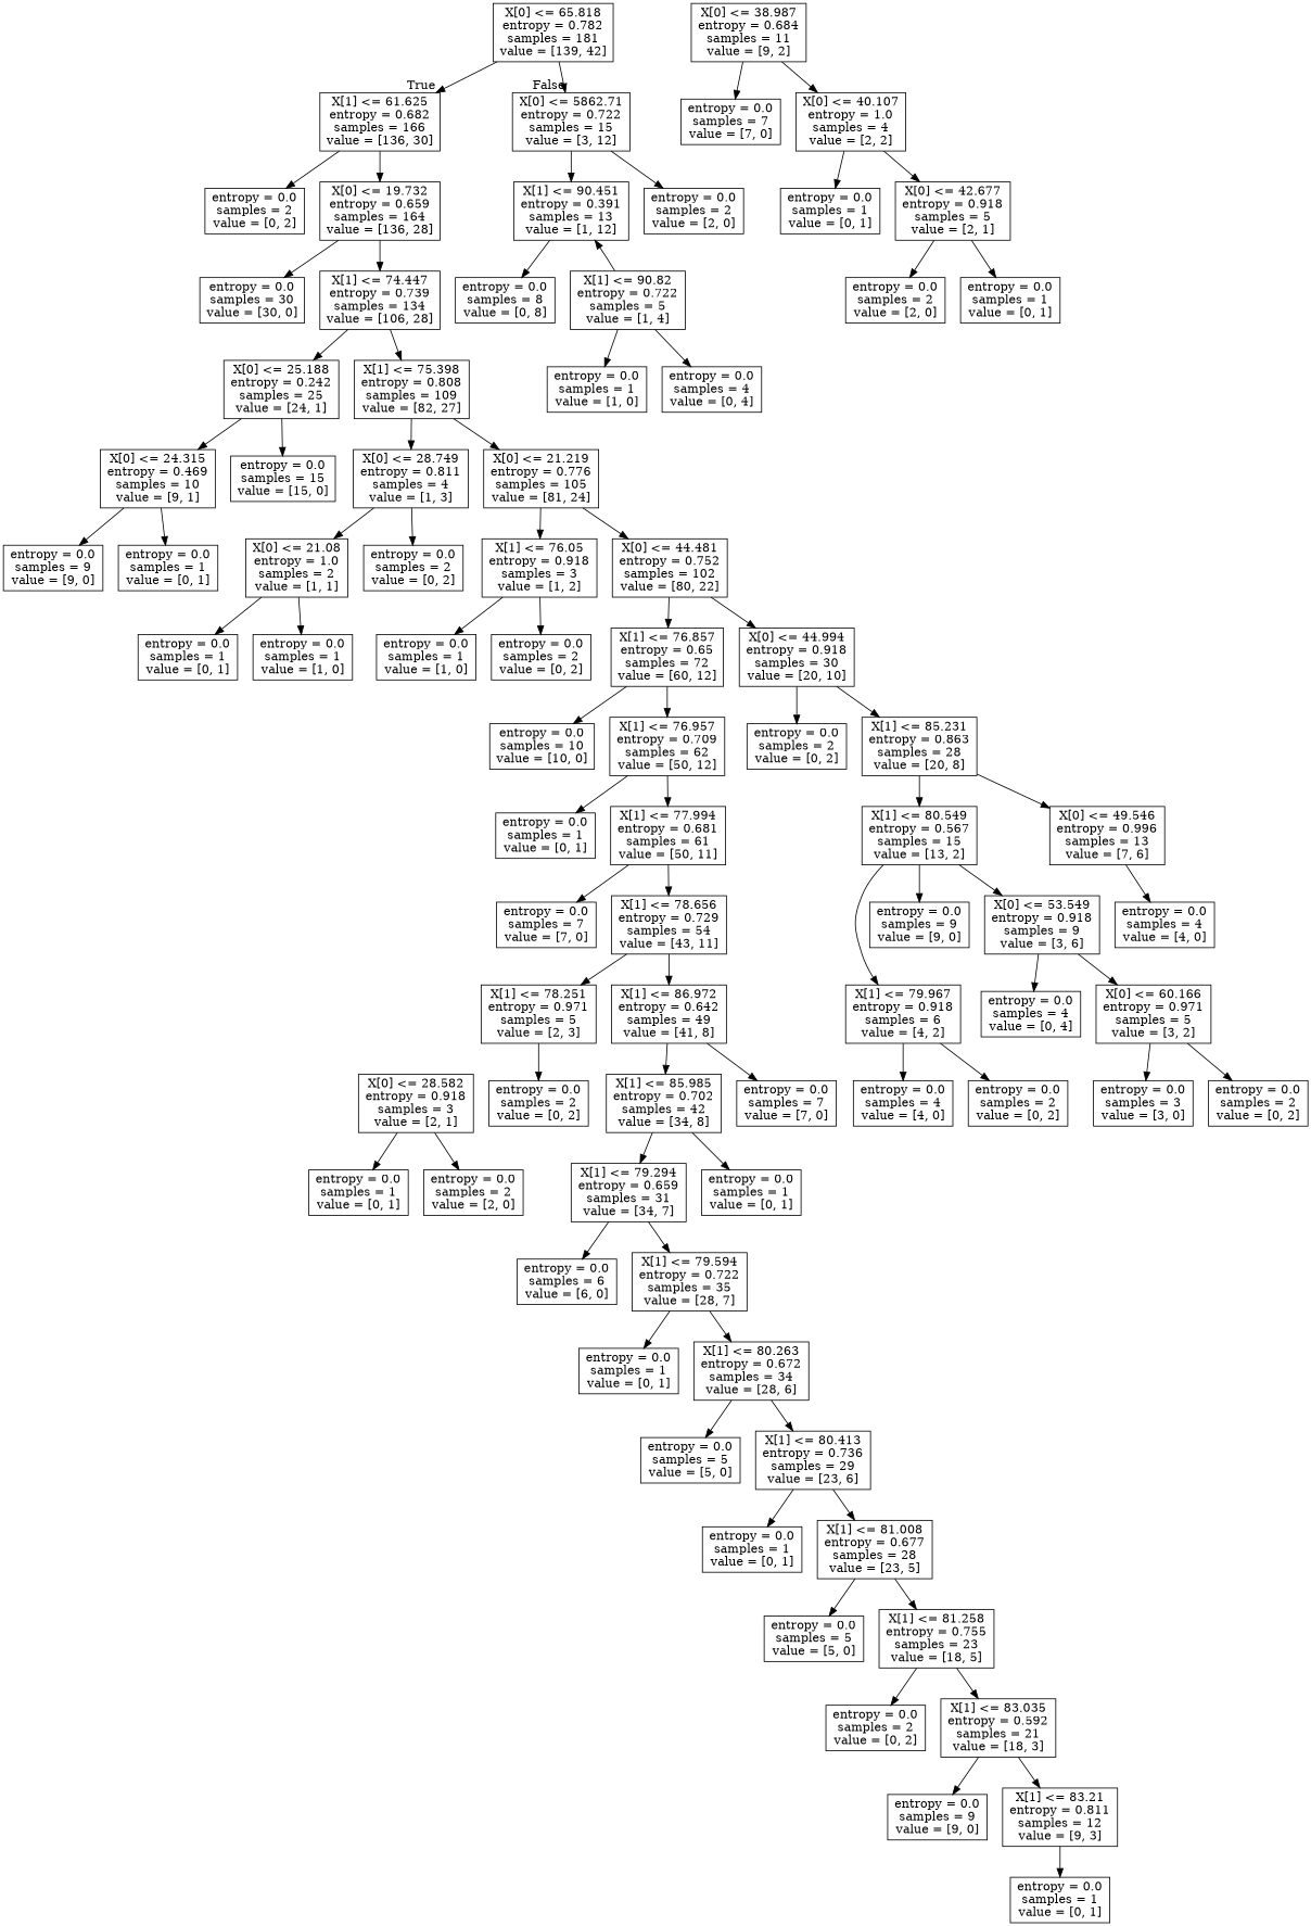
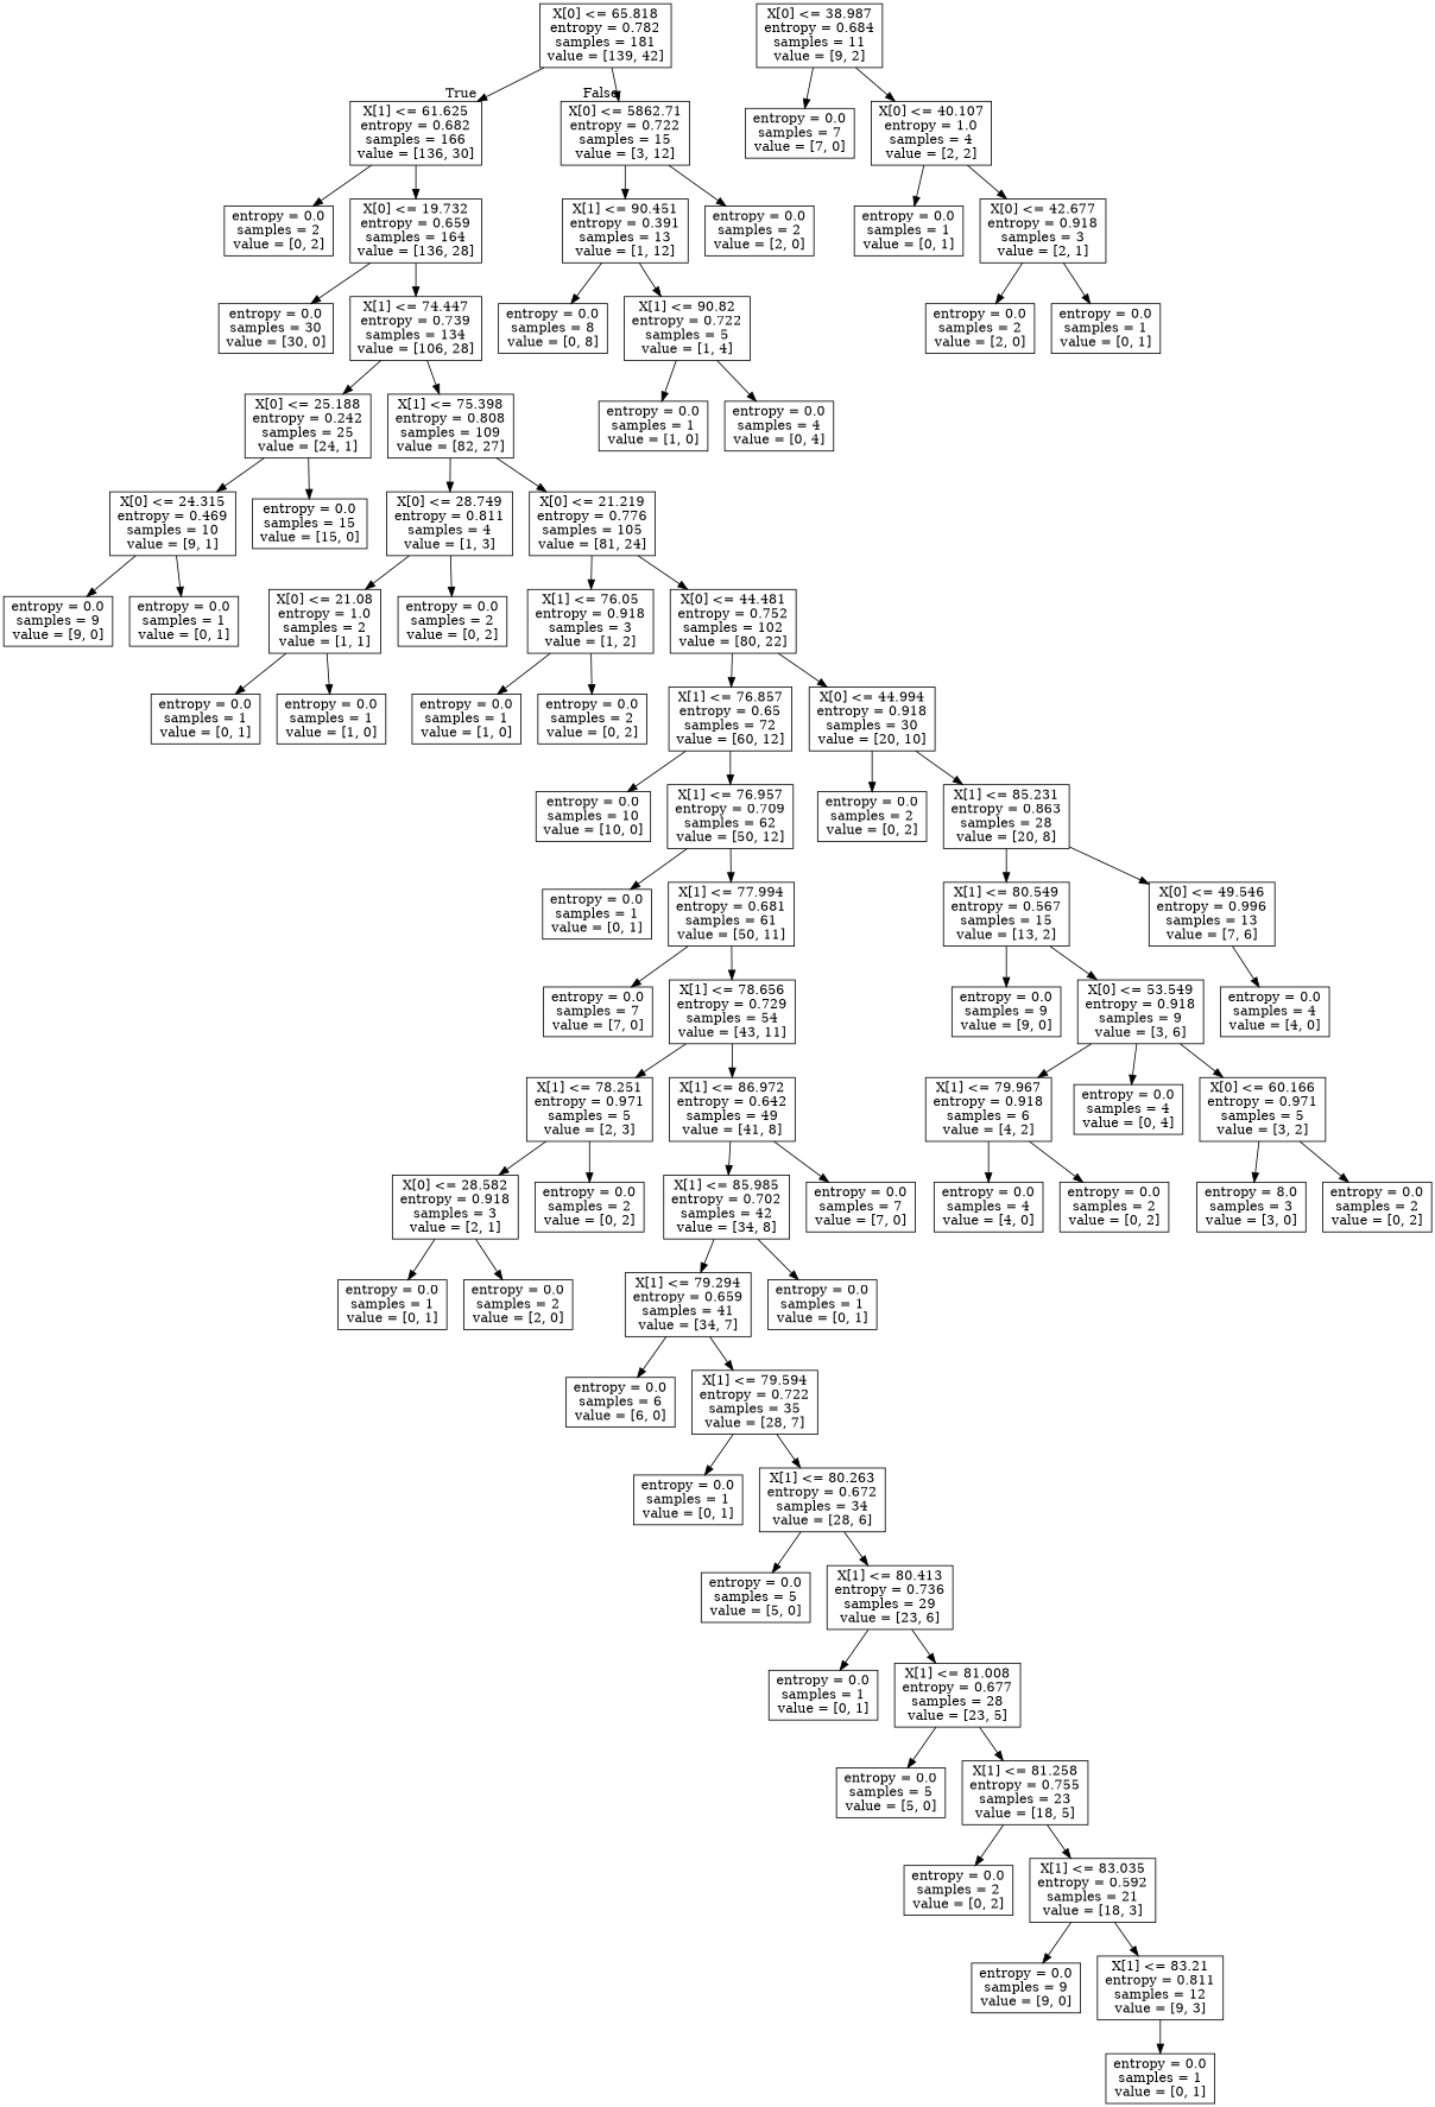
  digraph {
    node [shape=box]
    n1 [label="X[0] <= 65.818\nentropy = 0.782\nsamples = 181\nvalue = [139, 42]"]
    n2 [label="X[1] <= 61.625\nentropy = 0.682\nsamples = 166\nvalue = [136, 30]"]
    n3 [label="X[0] <= 5862.71\nentropy = 0.722\nsamples = 15\nvalue = [3, 12]"]
    n4 [label="entropy = 0.0\nsamples = 2\nvalue = [0, 2]"]
    n5 [label="X[0] <= 19.732\nentropy = 0.659\nsamples = 164\nvalue = [136, 28]"]
    n6 [label="X[1] <= 90.451\nentropy = 0.391\nsamples = 13\nvalue = [1, 12]"]
    n7 [label="entropy = 0.0\nsamples = 2\nvalue = [2, 0]"]
    n8 [label="entropy = 0.0\nsamples = 30\nvalue = [30, 0]"]
    n9 [label="X[1] <= 74.447\nentropy = 0.739\nsamples = 134\nvalue = [106, 28]"]
    n10 [label="X[0] <= 25.188\nentropy = 0.242\nsamples = 25\nvalue = [24, 1]"]
    n11 [label="X[1] <= 75.398\nentropy = 0.808\nsamples = 109\nvalue = [82, 27]"]
    n12 [label="X[0] <= 24.315\nentropy = 0.469\nsamples = 10\nvalue = [9, 1]"]
    n13 [label="entropy = 0.0\nsamples = 15\nvalue = [15, 0]"]
    n14 [label="X[0] <= 28.749\nentropy = 0.811\nsamples = 4\nvalue = [1, 3]"]
    n15 [label="X[0] <= 21.219\nentropy = 0.776\nsamples = 105\nvalue = [81, 24]"]
    n16 [label="entropy = 0.0\nsamples = 9\nvalue = [9, 0]"]
    n17 [label="entropy = 0.0\nsamples = 1\nvalue = [0, 1]"]
    n18 [label="X[0] <= 21.08\nentropy = 1.0\nsamples = 2\nvalue = [1, 1]"]
    n19 [label="entropy = 0.0\nsamples = 2\nvalue = [0, 2]"]
    n20 [label="X[1] <= 76.05\nentropy = 0.918\nsamples = 3\nvalue = [1, 2]"]
    n21 [label="X[0] <= 44.481\nentropy = 0.752\nsamples = 102\nvalue = [80, 22]"]
    n22 [label="entropy = 0.0\nsamples = 1\nvalue = [0, 1]"]
    n23 [label="entropy = 0.0\nsamples = 1\nvalue = [1, 0]"]
    n24 [label="entropy = 0.0\nsamples = 1\nvalue = [1, 0]"]
    n25 [label="entropy = 0.0\nsamples = 2\nvalue = [0, 2]"]
    n26 [label="X[1] <= 76.857\nentropy = 0.65\nsamples = 72\nvalue = [60, 12]"]
    n27 [label="X[0] <= 44.994\nentropy = 0.918\nsamples = 30\nvalue = [20, 10]"]
    n28 [label="entropy = 0.0\nsamples = 10\nvalue = [10, 0]"]
    n29 [label="X[1] <= 76.957\nentropy = 0.709\nsamples = 62\nvalue = [50, 12]"]
    n30 [label="entropy = 0.0\nsamples = 2\nvalue = [0, 2]"]
    n31 [label="X[1] <= 85.231\nentropy = 0.863\nsamples = 28\nvalue = [20, 8]"]
    n32 [label="entropy = 0.0\nsamples = 1\nvalue = [0, 1]"]
    n33 [label="X[1] <= 77.994\nentropy = 0.681\nsamples = 61\nvalue = [50, 11]"]
    n34 [label="entropy = 0.0\nsamples = 7\nvalue = [7, 0]"]
    n35 [label="X[1] <= 78.656\nentropy = 0.729\nsamples = 54\nvalue = [43, 11]"]
    n36 [label="X[1] <= 78.251\nentropy = 0.971\nsamples = 5\nvalue = [2, 3]"]
    n37 [label="X[1] <= 86.972\nentropy = 0.642\nsamples = 49\nvalue = [41, 8]"]
    n38 [label="X[0] <= 28.582\nentropy = 0.918\nsamples = 3\nvalue = [2, 1]"]
    n39 [label="entropy = 0.0\nsamples = 2\nvalue = [0, 2]"]
    n40 [label="X[1] <= 85.985\nentropy = 0.702\nsamples = 42\nvalue = [34, 8]"]
    n41 [label="entropy = 0.0\nsamples = 7\nvalue = [7, 0]"]
    n42 [label="entropy = 0.0\nsamples = 1\nvalue = [0, 1]"]
    n43 [label="entropy = 0.0\nsamples = 2\nvalue = [2, 0]"]
-   n44 [label="X[1] <= 79.294\nentropy = 0.659\nsamples = 31\nvalue = [34, 7]"]
+   n44 [label="X[1] <= 79.294\nentropy = 0.659\nsamples = 41\nvalue = [34, 7]"]
    n45 [label="entropy = 0.0\nsamples = 1\nvalue = [0, 1]"]
    n46 [label="entropy = 0.0\nsamples = 6\nvalue = [6, 0]"]
    n47 [label="X[1] <= 79.594\nentropy = 0.722\nsamples = 35\nvalue = [28, 7]"]
    n48 [label="entropy = 0.0\nsamples = 1\nvalue = [0, 1]"]
    n49 [label="X[1] <= 80.263\nentropy = 0.672\nsamples = 34\nvalue = [28, 6]"]
    n50 [label="entropy = 0.0\nsamples = 5\nvalue = [5, 0]"]
    n51 [label="X[1] <= 80.413\nentropy = 0.736\nsamples = 29\nvalue = [23, 6]"]
    n52 [label="entropy = 0.0\nsamples = 1\nvalue = [0, 1]"]
    n53 [label="X[1] <= 81.008\nentropy = 0.677\nsamples = 28\nvalue = [23, 5]"]
    n54 [label="entropy = 0.0\nsamples = 5\nvalue = [5, 0]"]
    n55 [label="X[1] <= 81.258\nentropy = 0.755\nsamples = 23\nvalue = [18, 5]"]
    n56 [label="entropy = 0.0\nsamples = 2\nvalue = [0, 2]"]
    n57 [label="X[1] <= 83.035\nentropy = 0.592\nsamples = 21\nvalue = [18, 3]"]
    n58 [label="entropy = 0.0\nsamples = 9\nvalue = [9, 0]"]
    n59 [label="X[1] <= 83.21\nentropy = 0.811\nsamples = 12\nvalue = [9, 3]"]
    n60 [label="entropy = 0.0\nsamples = 1\nvalue = [0, 1]"]
    n61 [label="X[0] <= 38.987\nentropy = 0.684\nsamples = 11\nvalue = [9, 2]"]
    n62 [label="entropy = 0.0\nsamples = 7\nvalue = [7, 0]"]
    n63 [label="X[0] <= 40.107\nentropy = 1.0\nsamples = 4\nvalue = [2, 2]"]
    n64 [label="entropy = 0.0\nsamples = 1\nvalue = [0, 1]"]
-   n65 [label="X[0] <= 42.677\nentropy = 0.918\nsamples = 5\nvalue = [2, 1]"]
+   n65 [label="X[0] <= 42.677\nentropy = 0.918\nsamples = 3\nvalue = [2, 1]"]
    n66 [label="entropy = 0.0\nsamples = 2\nvalue = [2, 0]"]
    n67 [label="entropy = 0.0\nsamples = 1\nvalue = [0, 1]"]
    n68 [label="X[1] <= 80.549\nentropy = 0.567\nsamples = 15\nvalue = [13, 2]"]
    n69 [label="X[0] <= 49.546\nentropy = 0.996\nsamples = 13\nvalue = [7, 6]"]
    n70 [label="X[1] <= 79.967\nentropy = 0.918\nsamples = 6\nvalue = [4, 2]"]
    n71 [label="entropy = 0.0\nsamples = 9\nvalue = [9, 0]"]
    n72 [label="X[0] <= 53.549\nentropy = 0.918\nsamples = 9\nvalue = [3, 6]"]
    n73 [label="entropy = 0.0\nsamples = 4\nvalue = [4, 0]"]
    n74 [label="entropy = 0.0\nsamples = 4\nvalue = [4, 0]"]
    n75 [label="entropy = 0.0\nsamples = 2\nvalue = [0, 2]"]
    n76 [label="entropy = 0.0\nsamples = 4\nvalue = [0, 4]"]
    n77 [label="X[0] <= 60.166\nentropy = 0.971\nsamples = 5\nvalue = [3, 2]"]
-   n78 [label="entropy = 0.0\nsamples = 3\nvalue = [3, 0]"]
+   n78 [label="entropy = 8.0\nsamples = 3\nvalue = [3, 0]"]
    n79 [label="entropy = 0.0\nsamples = 2\nvalue = [0, 2]"]
    n80 [label="entropy = 0.0\nsamples = 8\nvalue = [0, 8]"]
    n81 [label="X[1] <= 90.82\nentropy = 0.722\nsamples = 5\nvalue = [1, 4]"]
    n82 [label="entropy = 0.0\nsamples = 1\nvalue = [1, 0]"]
    n83 [label="entropy = 0.0\nsamples = 4\nvalue = [0, 4]"]
    n1 -> n2 [headlabel=True labelangle=45 labeldistance=2.5]
    n1 -> n3 [headlabel=False labelangle=-45 labeldistance=2.5]
    n2 -> n4
    n2 -> n5
    n3 -> n6
    n3 -> n7
    n5 -> n8
    n5 -> n9
    n6 -> n80
-   n81 -> n6
+   n6 -> n81
    n9 -> n10
    n9 -> n11
    n10 -> n12
    n10 -> n13
    n11 -> n14
    n11 -> n15
    n12 -> n16
    n12 -> n17
    n14 -> n18
    n14 -> n19
    n15 -> n20
    n15 -> n21
    n18 -> n22
    n18 -> n23
    n20 -> n24
    n20 -> n25
    n21 -> n26
    n21 -> n27
    n26 -> n28
    n26 -> n29
    n27 -> n30
    n27 -> n31
    n29 -> n32
    n29 -> n33
    n31 -> n68
    n31 -> n69
    n33 -> n34
    n33 -> n35
    n35 -> n36
    n35 -> n37
+   n36 -> n38
    n36 -> n39
    n37 -> n40
    n37 -> n41
    n38 -> n42
    n38 -> n43
    n40 -> n44
    n40 -> n45
    n44 -> n46
    n44 -> n47
    n47 -> n48
    n47 -> n49
    n49 -> n50
    n49 -> n51
    n51 -> n52
    n51 -> n53
    n53 -> n54
    n53 -> n55
    n55 -> n56
    n55 -> n57
    n57 -> n58
    n57 -> n59
    n59 -> n60
    n61 -> n62
    n61 -> n63
    n63 -> n64
    n63 -> n65
    n65 -> n66
    n65 -> n67
-   n68 -> n70
+   n72 -> n70
    n68 -> n71
    n68 -> n72
    n69 -> n73
    n70 -> n74
    n70 -> n75
    n72 -> n76
    n72 -> n77
    n77 -> n78
    n77 -> n79
    n81 -> n82
    n81 -> n83
  }
